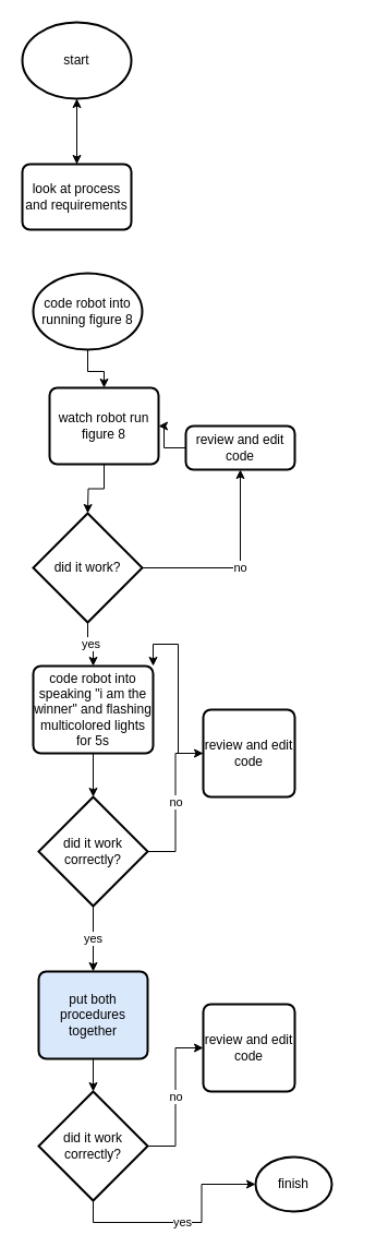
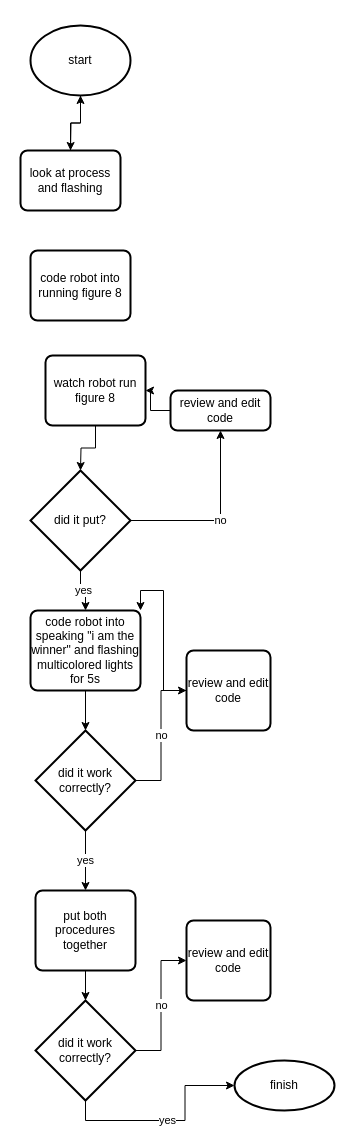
  <mxCell id="0" />
  <mxCell id="1" parent="0" />
  <mxCell id="2" style="edgeStyle=orthogonalEdgeStyle;rounded=0;orthogonalLoop=1;jettySize=auto;html=1;exitX=0.5;exitY=1;exitDx=0;exitDy=0;exitPerimeter=0;" edge="1" parent="1" source="3"><mxGeometry relative="1" as="geometry"><mxPoint x="70" y="150" as="targetPoint" /></mxGeometry></mxCell>
- <mxCell id="3" value="start" style="strokeWidth=2;html=1;shape=mxgraph.flowchart.start_2;whiteSpace=wrap;" vertex="1" parent="1"><mxGeometry x="20" y="20" width="100" height="70" as="geometry" /></mxCell>
+ <mxCell id="3" value="start" style="strokeWidth=2;html=1;shape=mxgraph.flowchart.start_2;whiteSpace=wrap;" vertex="1" parent="1"><mxGeometry x="30" y="25" width="100" height="70" as="geometry" /></mxCell>
  <mxCell id="4" style="edgeStyle=orthogonalEdgeStyle;rounded=0;orthogonalLoop=1;jettySize=auto;html=1;" edge="1" parent="1" source="5" target="3"><mxGeometry relative="1" as="geometry"><mxPoint x="70" y="250" as="targetPoint" /></mxGeometry></mxCell>
- <mxCell id="5" value="look at process and requirements" style="rounded=1;whiteSpace=wrap;html=1;absoluteArcSize=1;arcSize=14;strokeWidth=2;" vertex="1" parent="1"><mxGeometry x="20" y="150" width="100" height="60" as="geometry" /></mxCell>
- <mxCell id="6" style="edgeStyle=orthogonalEdgeStyle;rounded=0;orthogonalLoop=1;jettySize=auto;html=1;" edge="1" parent="1" source="7" target="9"><mxGeometry relative="1" as="geometry"><mxPoint x="80" y="380" as="targetPoint" /></mxGeometry></mxCell>
- <mxCell id="7" value="code robot into running figure 8" style="ellipse;whiteSpace=wrap;html=1;absoluteArcSize=1;arcSize=14;strokeWidth=2;" vertex="1" parent="1"><mxGeometry x="30" y="250" width="100" height="70" as="geometry" /></mxCell>
+ <mxCell id="5" value="look at process and flashing" style="rounded=1;whiteSpace=wrap;html=1;absoluteArcSize=1;arcSize=14;strokeWidth=2;" vertex="1" parent="1"><mxGeometry x="20" y="150" width="100" height="60" as="geometry" /></mxCell>
+ <mxCell id="7" value="code robot into running figure 8" style="rounded=1;whiteSpace=wrap;html=1;absoluteArcSize=1;arcSize=14;strokeWidth=2;" vertex="1" parent="1"><mxGeometry x="30" y="250" width="100" height="70" as="geometry" /></mxCell>
  <mxCell id="8" style="edgeStyle=orthogonalEdgeStyle;rounded=0;orthogonalLoop=1;jettySize=auto;html=1;" edge="1" parent="1" source="9"><mxGeometry relative="1" as="geometry"><mxPoint x="80" y="470" as="targetPoint" /></mxGeometry></mxCell>
  <mxCell id="9" value="watch robot run figure 8" style="rounded=1;whiteSpace=wrap;html=1;absoluteArcSize=1;arcSize=14;strokeWidth=2;" vertex="1" parent="1"><mxGeometry x="45" y="355" width="100" height="70" as="geometry" /></mxCell>
  <mxCell id="10" style="edgeStyle=orthogonalEdgeStyle;rounded=0;orthogonalLoop=1;jettySize=auto;html=1;exitX=0.5;exitY=1;exitDx=0;exitDy=0;" edge="1" parent="1" source="9" target="9"><mxGeometry relative="1" as="geometry" /></mxCell>
  <mxCell id="11" value="no" style="edgeStyle=orthogonalEdgeStyle;rounded=0;orthogonalLoop=1;jettySize=auto;html=1;" edge="1" parent="1" source="13" target="15"><mxGeometry relative="1" as="geometry"><mxPoint x="170" y="470.022" as="targetPoint" /></mxGeometry></mxCell>
  <mxCell id="12" value="yes" style="edgeStyle=orthogonalEdgeStyle;rounded=0;orthogonalLoop=1;jettySize=auto;html=1;" edge="1" parent="1" source="13" target="17"><mxGeometry relative="1" as="geometry"><mxPoint x="80" y="610" as="targetPoint" /></mxGeometry></mxCell>
- <mxCell id="13" value="did it work?" style="strokeWidth=2;html=1;shape=mxgraph.flowchart.decision;whiteSpace=wrap;" vertex="1" parent="1"><mxGeometry x="30" y="470" width="100" height="100" as="geometry" /></mxCell>
+ <mxCell id="13" value="did it put?" style="strokeWidth=2;html=1;shape=mxgraph.flowchart.decision;whiteSpace=wrap;" vertex="1" parent="1"><mxGeometry x="30" y="470" width="100" height="100" as="geometry" /></mxCell>
  <mxCell id="14" style="edgeStyle=orthogonalEdgeStyle;rounded=0;orthogonalLoop=1;jettySize=auto;html=1;" edge="1" parent="1" source="15" target="9"><mxGeometry relative="1" as="geometry" /></mxCell>
  <mxCell id="15" value="review and edit code" style="rounded=1;whiteSpace=wrap;html=1;absoluteArcSize=1;arcSize=14;strokeWidth=2;" vertex="1" parent="1"><mxGeometry x="170" y="390" width="100" height="40" as="geometry" /></mxCell>
  <mxCell id="16" style="edgeStyle=orthogonalEdgeStyle;rounded=0;orthogonalLoop=1;jettySize=auto;html=1;" edge="1" parent="1" source="17" target="20"><mxGeometry relative="1" as="geometry"><mxPoint x="85" y="730" as="targetPoint" /></mxGeometry></mxCell>
  <mxCell id="17" value="code robot into speaking &quot;i am the winner&quot; and flashing multicolored lights for 5s" style="rounded=1;whiteSpace=wrap;html=1;absoluteArcSize=1;arcSize=14;strokeWidth=2;" vertex="1" parent="1"><mxGeometry x="30" y="610" width="110" height="80" as="geometry" /></mxCell>
  <mxCell id="18" value="no" style="edgeStyle=orthogonalEdgeStyle;rounded=0;orthogonalLoop=1;jettySize=auto;html=1;" edge="1" parent="1" source="20" target="22"><mxGeometry relative="1" as="geometry"><mxPoint x="200" y="730" as="targetPoint" /></mxGeometry></mxCell>
  <mxCell id="19" value="yes" style="edgeStyle=orthogonalEdgeStyle;rounded=0;orthogonalLoop=1;jettySize=auto;html=1;exitX=0.5;exitY=1;exitDx=0;exitDy=0;exitPerimeter=0;" edge="1" parent="1" source="20" target="24"><mxGeometry relative="1" as="geometry"><mxPoint x="85.061" y="890" as="targetPoint" /></mxGeometry></mxCell>
  <mxCell id="20" value="did it work correctly?" style="strokeWidth=2;html=1;shape=mxgraph.flowchart.decision;whiteSpace=wrap;" vertex="1" parent="1"><mxGeometry x="35" y="730" width="100" height="100" as="geometry" /></mxCell>
  <mxCell id="21" style="edgeStyle=orthogonalEdgeStyle;rounded=0;orthogonalLoop=1;jettySize=auto;html=1;entryX=1;entryY=0;entryDx=0;entryDy=0;" edge="1" parent="1" source="22" target="17"><mxGeometry relative="1" as="geometry" /></mxCell>
  <mxCell id="22" value="review and edit code" style="rounded=1;whiteSpace=wrap;html=1;absoluteArcSize=1;arcSize=14;strokeWidth=2;" vertex="1" parent="1"><mxGeometry x="186" y="650" width="84" height="80" as="geometry" /></mxCell>
  <mxCell id="23" style="edgeStyle=orthogonalEdgeStyle;rounded=0;orthogonalLoop=1;jettySize=auto;html=1;" edge="1" parent="1" source="24" target="27"><mxGeometry relative="1" as="geometry" /></mxCell>
- <mxCell id="24" value="put both procedures together" style="rounded=1;whiteSpace=wrap;html=1;absoluteArcSize=1;arcSize=14;strokeWidth=2;fillColor=#dae8fc;" vertex="1" parent="1"><mxGeometry x="35" y="890" width="100" height="80" as="geometry" /></mxCell>
+ <mxCell id="24" value="put both procedures together" style="rounded=1;whiteSpace=wrap;html=1;absoluteArcSize=1;arcSize=14;strokeWidth=2;" vertex="1" parent="1"><mxGeometry x="35" y="890" width="100" height="80" as="geometry" /></mxCell>
  <mxCell id="25" value="no" style="edgeStyle=orthogonalEdgeStyle;rounded=0;orthogonalLoop=1;jettySize=auto;html=1;" edge="1" parent="1" source="27" target="28"><mxGeometry relative="1" as="geometry"><mxPoint x="200" y="1000" as="targetPoint" /></mxGeometry></mxCell>
  <mxCell id="26" value="yes" style="edgeStyle=orthogonalEdgeStyle;rounded=0;orthogonalLoop=1;jettySize=auto;html=1;exitX=0.5;exitY=1;exitDx=0;exitDy=0;exitPerimeter=0;" edge="1" parent="1" source="27" target="29"><mxGeometry relative="1" as="geometry" /></mxCell>
  <mxCell id="27" value="did it work correctly?" style="strokeWidth=2;html=1;shape=mxgraph.flowchart.decision;whiteSpace=wrap;" vertex="1" parent="1"><mxGeometry x="35" y="1000" width="100" height="100" as="geometry" /></mxCell>
  <mxCell id="28" value="review and edit code" style="rounded=1;whiteSpace=wrap;html=1;absoluteArcSize=1;arcSize=14;strokeWidth=2;" vertex="1" parent="1"><mxGeometry x="186" y="920" width="84" height="80" as="geometry" /></mxCell>
- <mxCell id="29" value="finish" style="strokeWidth=2;html=1;shape=mxgraph.flowchart.start_2;whiteSpace=wrap;" vertex="1" parent="1"><mxGeometry x="234" y="1060" width="70" height="50" as="geometry" /></mxCell>
+ <mxCell id="29" value="finish" style="strokeWidth=2;html=1;shape=mxgraph.flowchart.start_2;whiteSpace=wrap;" vertex="1" parent="1"><mxGeometry x="234" y="1060" width="100" height="50" as="geometry" /></mxCell>
